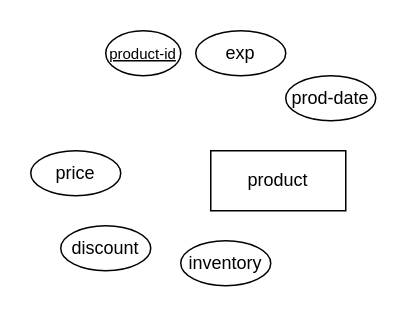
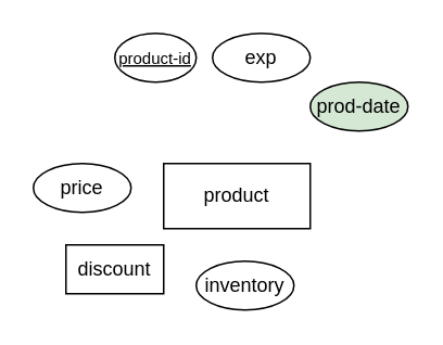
  <mxCell id="0" />
  <mxCell id="1" parent="0" />
- <mxCell id="2" value="product" style="rounded=0;whiteSpace=wrap;html=1;" vertex="1" parent="1"><mxGeometry x="140" y="100" width="90" height="40" as="geometry" /></mxCell>
- <mxCell id="3" value="prod-date" style="ellipse;whiteSpace=wrap;html=1;" vertex="1" parent="1"><mxGeometry x="190" y="50" width="60" height="30" as="geometry" /></mxCell>
+ <mxCell id="2" value="product" style="rounded=0;whiteSpace=wrap;html=1;" vertex="1" parent="1"><mxGeometry x="100" y="100" width="90" height="40" as="geometry" /></mxCell>
+ <mxCell id="3" value="prod-date" style="ellipse;whiteSpace=wrap;html=1;fillColor=#d5e8d4;" vertex="1" parent="1"><mxGeometry x="190" y="50" width="60" height="30" as="geometry" /></mxCell>
  <mxCell id="4" value="inventory" style="ellipse;whiteSpace=wrap;html=1;" vertex="1" parent="1"><mxGeometry x="120" width="60" height="30" as="geometry" y="160" /></mxCell>
  <mxCell id="5" value="exp" style="ellipse;whiteSpace=wrap;html=1;" vertex="1" parent="1"><mxGeometry x="130" y="20" width="60" height="30" as="geometry" /></mxCell>
- <mxCell id="6" value="discount" style="ellipse;whiteSpace=wrap;html=1;" vertex="1" parent="1"><mxGeometry x="40" y="150" width="60" height="30" as="geometry" /></mxCell>
+ <mxCell id="6" value="discount" style="whiteSpace=wrap;html=1;rounded=0;" vertex="1" parent="1"><mxGeometry x="40" y="150" width="60" height="30" as="geometry" /></mxCell>
  <mxCell id="7" value="price" style="ellipse;whiteSpace=wrap;html=1;" vertex="1" parent="1"><mxGeometry x="20" y="100" width="60" height="30" as="geometry" /></mxCell>
  <mxCell id="8" value="&lt;u&gt;&lt;font style=&quot;font-size: 10px;&quot;&gt;product-id&lt;/font&gt;&lt;/u&gt;" style="ellipse;whiteSpace=wrap;html=1;" vertex="1" parent="1"><mxGeometry x="70" y="20" width="50" height="30" as="geometry" /></mxCell>
